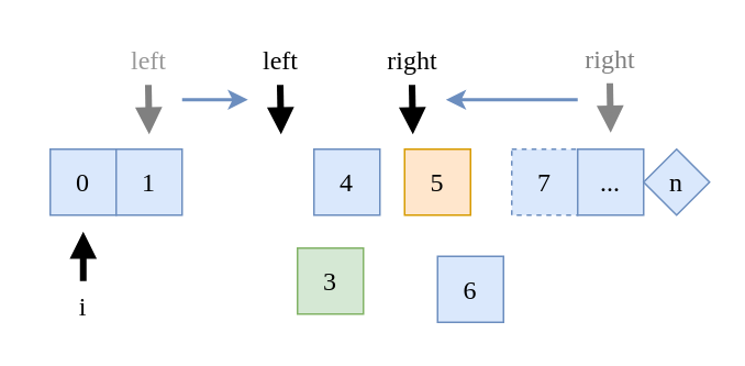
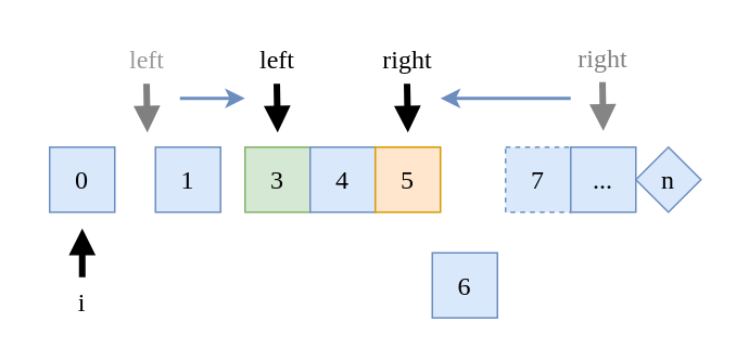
  <mxCell id="0" />
  <mxCell id="1" parent="0" />
  <mxCell id="2" value="0" style="rounded=0;whiteSpace=wrap;html=1;shadow=0;strokeColor=#6c8ebf;strokeWidth=1;fontFamily=Ubuntu;fontSize=16;fontStyle=0;fillColor=#dae8fc;" parent="1" vertex="1"><mxGeometry x="30" y="90" width="40" height="40" as="geometry" /></mxCell>
- <mxCell id="3" value="1" style="rounded=0;whiteSpace=wrap;html=1;shadow=0;strokeColor=#6c8ebf;strokeWidth=1;fontFamily=Ubuntu;fontSize=16;fontStyle=0;fillColor=#dae8fc;" parent="1" vertex="1"><mxGeometry x="70" y="90" width="40" height="40" as="geometry" /></mxCell>
- <mxCell id="4" value="3" style="rounded=0;whiteSpace=wrap;html=1;shadow=0;strokeWidth=1;fontFamily=Ubuntu;fontSize=16;fontStyle=0;fillColor=#d5e8d4;strokeColor=#82b366;" parent="1" vertex="1"><mxGeometry x="180" y="150" width="40" height="40" as="geometry" /></mxCell>
+ <mxCell id="3" value="1" style="rounded=0;whiteSpace=wrap;html=1;shadow=0;strokeColor=#6c8ebf;strokeWidth=1;fontFamily=Ubuntu;fontSize=16;fontStyle=0;fillColor=#dae8fc;" parent="1" vertex="1"><mxGeometry x="95" y="90" width="40" height="40" as="geometry" /></mxCell>
+ <mxCell id="4" value="3" style="rounded=0;whiteSpace=wrap;html=1;shadow=0;strokeWidth=1;fontFamily=Ubuntu;fontSize=16;fontStyle=0;fillColor=#d5e8d4;strokeColor=#82b366;" parent="1" vertex="1"><mxGeometry x="150" y="90" width="40" height="40" as="geometry" /></mxCell>
  <mxCell id="5" value="4" style="rounded=0;whiteSpace=wrap;html=1;shadow=0;strokeColor=#6c8ebf;strokeWidth=1;fontFamily=Ubuntu;fontSize=16;fontStyle=0;fillColor=#dae8fc;" parent="1" vertex="1"><mxGeometry x="190" y="90" width="40" height="40" as="geometry" /></mxCell>
- <mxCell id="6" value="5" style="rounded=0;whiteSpace=wrap;html=1;shadow=0;strokeColor=#d79b00;strokeWidth=1;fontFamily=Ubuntu;fontSize=16;fontStyle=0;fillColor=#ffe6cc;" parent="1" vertex="1"><mxGeometry x="245" y="90" width="40" height="40" as="geometry" /></mxCell>
+ <mxCell id="6" value="5" style="rounded=0;whiteSpace=wrap;html=1;shadow=0;strokeColor=#d79b00;strokeWidth=1;fontFamily=Ubuntu;fontSize=16;fontStyle=0;fillColor=#ffe6cc;" parent="1" vertex="1"><mxGeometry x="230" y="90" width="40" height="40" as="geometry" /></mxCell>
  <mxCell id="7" value="6" style="rounded=0;whiteSpace=wrap;html=1;shadow=0;strokeColor=#6c8ebf;strokeWidth=1;fontFamily=Ubuntu;fontSize=16;fontStyle=0;fillColor=#dae8fc;" parent="1" vertex="1"><mxGeometry x="265" y="155" width="40" height="40" as="geometry" /></mxCell>
  <mxCell id="8" value="7" style="rounded=0;whiteSpace=wrap;html=1;shadow=0;strokeColor=#6c8ebf;strokeWidth=1;fontFamily=Ubuntu;fontSize=16;fontStyle=0;fillColor=#dae8fc;dashed=1;" parent="1" vertex="1"><mxGeometry x="310" y="90" width="40" height="40" as="geometry" /></mxCell>
  <mxCell id="9" value="..." style="rounded=0;whiteSpace=wrap;html=1;shadow=0;strokeColor=#6c8ebf;strokeWidth=1;fontFamily=Ubuntu;fontSize=16;fontStyle=0;fillColor=#dae8fc;" parent="1" vertex="1"><mxGeometry x="350" y="90" width="40" height="40" as="geometry" /></mxCell>
  <mxCell id="10" value="n" style="rhombus;whiteSpace=wrap;html=1;shadow=0;strokeColor=#6c8ebf;strokeWidth=1;fontFamily=Ubuntu;fontSize=16;fontStyle=0;fillColor=#dae8fc;" parent="1" vertex="1"><mxGeometry x="390" y="90" width="40" height="40" as="geometry" /></mxCell>
  <mxCell id="11" value="" style="group" parent="1" vertex="1" connectable="0"><mxGeometry x="220" y="21" width="60" height="60" as="geometry" /></mxCell>
  <mxCell id="12" value="right" style="text;html=1;align=center;verticalAlign=middle;whiteSpace=wrap;rounded=0;fontFamily=Ubuntu;fontSize=16;fontStyle=0;" parent="11" vertex="1"><mxGeometry width="60" height="30" as="geometry" /></mxCell>
  <mxCell id="13" value="" style="endArrow=block;html=1;rounded=1;shadow=0;strokeColor=#000000;strokeWidth=4;fontFamily=Ubuntu;fontSize=14;fontStyle=0;fillColor=#dae8fc;endFill=1;" parent="11" edge="1"><mxGeometry width="50" height="50" relative="1" as="geometry"><mxPoint x="29.5" y="30" as="sourcePoint" /><mxPoint x="30" y="60" as="targetPoint" /></mxGeometry></mxCell>
  <mxCell id="14" value="" style="endArrow=classic;html=1;rounded=1;shadow=0;strokeColor=#6c8ebf;strokeWidth=2;fontFamily=Ubuntu;fontSize=14;fontStyle=0;fillColor=#dae8fc;" parent="11" edge="1"><mxGeometry width="50" height="50" relative="1" as="geometry"><mxPoint x="130" y="39" as="sourcePoint" /><mxPoint x="50" y="39" as="targetPoint" /></mxGeometry></mxCell>
  <mxCell id="15" value="" style="group" parent="1" vertex="1" connectable="0"><mxGeometry x="340" y="20" width="60" height="60" as="geometry" /></mxCell>
  <mxCell id="16" value="right" style="text;html=1;align=center;verticalAlign=middle;whiteSpace=wrap;rounded=0;fontFamily=Ubuntu;fontSize=16;fontStyle=0;opacity=40;fontColor=#808080;" parent="15" vertex="1"><mxGeometry width="60" height="30" as="geometry" /></mxCell>
  <mxCell id="17" value="" style="endArrow=block;html=1;rounded=1;shadow=0;strokeColor=#858585;strokeWidth=4;fontFamily=Ubuntu;fontSize=14;fontStyle=0;fillColor=#dae8fc;endFill=1;" parent="15" edge="1"><mxGeometry width="50" height="50" relative="1" as="geometry"><mxPoint x="29.5" y="30" as="sourcePoint" /><mxPoint x="30" y="60" as="targetPoint" /></mxGeometry></mxCell>
  <mxCell id="18" value="" style="group" vertex="1" connectable="0" parent="1"><mxGeometry x="60" y="21" width="140" height="60" as="geometry" /></mxCell>
  <mxCell id="19" value="" style="endArrow=classic;html=1;rounded=1;shadow=0;strokeColor=#6c8ebf;strokeWidth=2;fontFamily=Ubuntu;fontSize=14;fontStyle=0;fillColor=#dae8fc;" parent="18" edge="1"><mxGeometry width="50" height="50" relative="1" as="geometry"><mxPoint x="50" y="39" as="sourcePoint" /><mxPoint x="90" y="39" as="targetPoint" /></mxGeometry></mxCell>
  <mxCell id="20" value="" style="group" parent="18" vertex="1" connectable="0"><mxGeometry x="80" width="60" height="60" as="geometry" /></mxCell>
  <mxCell id="21" value="left" style="text;html=1;align=center;verticalAlign=middle;whiteSpace=wrap;rounded=0;fontFamily=Ubuntu;fontSize=16;fontStyle=0;" parent="20" vertex="1"><mxGeometry width="60" height="30" as="geometry" /></mxCell>
  <mxCell id="22" value="" style="endArrow=block;html=1;rounded=1;shadow=0;strokeColor=#000000;strokeWidth=4;fontFamily=Ubuntu;fontSize=14;fontStyle=0;fillColor=#dae8fc;endFill=1;" parent="20" edge="1"><mxGeometry width="50" height="50" relative="1" as="geometry"><mxPoint x="29.5" y="30" as="sourcePoint" /><mxPoint x="30" y="60" as="targetPoint" /></mxGeometry></mxCell>
  <mxCell id="23" value="" style="group" parent="18" vertex="1" connectable="0"><mxGeometry width="60" height="60" as="geometry" /></mxCell>
  <mxCell id="24" value="left" style="text;html=1;align=center;verticalAlign=middle;whiteSpace=wrap;rounded=0;fontFamily=Ubuntu;fontSize=16;fontStyle=0;fontColor=#999999;" parent="23" vertex="1"><mxGeometry width="60" height="30" as="geometry" /></mxCell>
  <mxCell id="25" value="" style="endArrow=block;html=1;rounded=1;shadow=0;strokeColor=#808080;strokeWidth=4;fontFamily=Ubuntu;fontSize=14;fontStyle=0;fillColor=#dae8fc;endFill=1;" parent="23" edge="1"><mxGeometry width="50" height="50" relative="1" as="geometry"><mxPoint x="29.5" y="30" as="sourcePoint" /><mxPoint x="30" y="60" as="targetPoint" /></mxGeometry></mxCell>
  <mxCell id="26" value="" style="endArrow=block;html=1;rounded=1;shadow=0;strokeColor=#000000;strokeWidth=4;fontFamily=Ubuntu;fontSize=14;fontStyle=0;fillColor=#dae8fc;endFill=1;" edge="1" parent="1"><mxGeometry width="50" height="50" relative="1" as="geometry"><mxPoint x="50" y="170" as="sourcePoint" /><mxPoint x="50" y="140" as="targetPoint" /></mxGeometry></mxCell>
  <mxCell id="27" value="i" style="text;html=1;align=center;verticalAlign=middle;whiteSpace=wrap;rounded=0;fontFamily=Ubuntu;fontSize=16;fontStyle=0;" vertex="1" parent="1"><mxGeometry x="20" y="170" width="60" height="30" as="geometry" /></mxCell>
